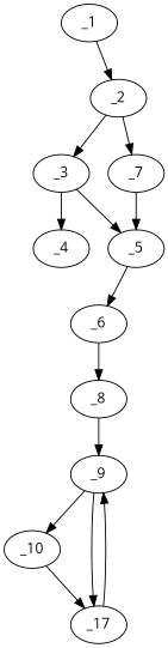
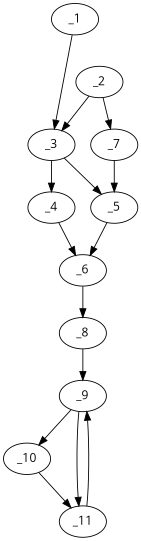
  digraph {
    fontname="Open Sans"
    node [fontname="Open Sans"]
    edge [fontname="Open Sans"]
    _1
    _2
    _3
    _7
    _4
    _5
    _6
    _8
    _9
    _10
-   _11 [label=_17]
-   _1 -> _2
+   _11
+   _1 -> _3
    _2 -> _3
    _2 -> _7
    _3 -> _4
    _3 -> _5
    _7 -> _5
+   _4 -> _6
    _5 -> _6
    _6 -> _8
    _8 -> _9
    _9 -> _10
    _9 -> _11
    _10 -> _11
    _11 -> _9
  }
